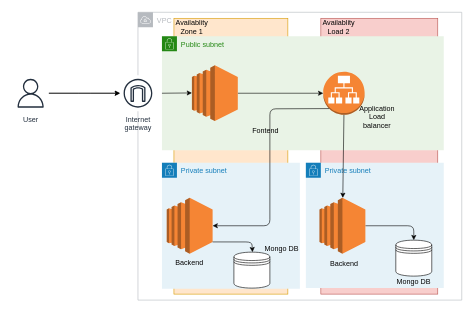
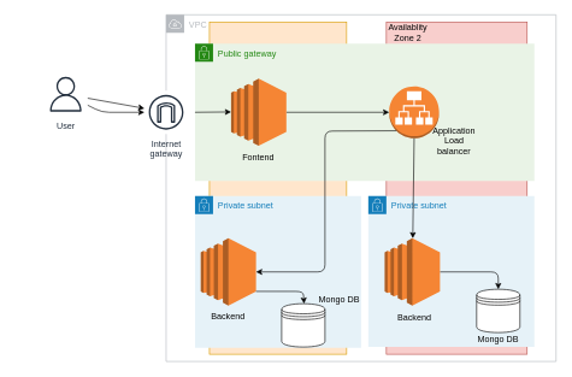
  <mxCell id="0" />
  <mxCell id="1" parent="0" />
  <mxCell id="2" value="" style="rounded=0;whiteSpace=wrap;html=1;fillColor=#f8cecc;strokeColor=#b85450;" parent="1" vertex="1"><mxGeometry x="534" y="30" width="195" height="460" as="geometry" /></mxCell>
  <mxCell id="3" value="" style="whiteSpace=wrap;html=1;fillColor=#ffe6cc;strokeColor=#d79b00;" parent="1" vertex="1"><mxGeometry x="289" y="30" width="190" height="460" as="geometry" /></mxCell>
  <mxCell id="4" value="VPC" style="sketch=0;outlineConnect=0;gradientColor=none;html=1;whiteSpace=wrap;fontSize=12;fontStyle=0;shape=mxgraph.aws4.group;grIcon=mxgraph.aws4.group_vpc;strokeColor=#B6BABF;fillColor=none;verticalAlign=top;align=left;spacingLeft=30;fontColor=#B6BABF;dashed=0;" parent="1" vertex="1"><mxGeometry x="229" y="20" width="540" height="480" as="geometry" /></mxCell>
- <mxCell id="5" value="Public subnet" style="points=[[0,0],[0.25,0],[0.5,0],[0.75,0],[1,0],[1,0.25],[1,0.5],[1,0.75],[1,1],[0.75,1],[0.5,1],[0.25,1],[0,1],[0,0.75],[0,0.5],[0,0.25]];outlineConnect=0;gradientColor=none;html=1;whiteSpace=wrap;fontSize=12;fontStyle=0;container=1;pointerEvents=0;collapsible=0;recursiveResize=0;shape=mxgraph.aws4.group;grIcon=mxgraph.aws4.group_security_group;grStroke=0;strokeColor=#248814;fillColor=#E9F3E6;verticalAlign=top;align=left;spacingLeft=30;fontColor=#248814;dashed=0;" parent="1" vertex="1"><mxGeometry x="269" y="60" width="470" height="190" as="geometry" /></mxCell>
+ <mxCell id="5" value="Public gateway" style="points=[[0,0],[0.25,0],[0.5,0],[0.75,0],[1,0],[1,0.25],[1,0.5],[1,0.75],[1,1],[0.75,1],[0.5,1],[0.25,1],[0,1],[0,0.75],[0,0.5],[0,0.25]];outlineConnect=0;gradientColor=none;html=1;whiteSpace=wrap;fontSize=12;fontStyle=0;container=1;pointerEvents=0;collapsible=0;recursiveResize=0;shape=mxgraph.aws4.group;grIcon=mxgraph.aws4.group_security_group;grStroke=0;strokeColor=#248814;fillColor=#E9F3E6;verticalAlign=top;align=left;spacingLeft=30;fontColor=#248814;dashed=0;" parent="1" vertex="1"><mxGeometry x="269" y="60" width="470" height="190" as="geometry" /></mxCell>
  <mxCell id="6" style="edgeStyle=none;html=1;exitX=1;exitY=0.5;exitDx=0;exitDy=0;exitPerimeter=0;strokeColor=#000000;" parent="5" source="7" target="8" edge="1"><mxGeometry relative="1" as="geometry" /></mxCell>
  <mxCell id="7" value="" style="outlineConnect=0;dashed=0;verticalLabelPosition=bottom;verticalAlign=top;align=center;html=1;shape=mxgraph.aws3.ec2;fillColor=#F58534;gradientColor=none;" parent="5" vertex="1"><mxGeometry x="50" y="48.5" width="76.5" height="93" as="geometry" /></mxCell>
  <mxCell id="8" value="" style="outlineConnect=0;dashed=0;verticalLabelPosition=bottom;verticalAlign=top;align=center;html=1;shape=mxgraph.aws3.application_load_balancer;fillColor=#F58534;gradientColor=none;" parent="5" vertex="1"><mxGeometry x="269" y="59" width="69" height="72" as="geometry" /></mxCell>
- <mxCell id="9" value="&lt;font color=&quot;#050505&quot;&gt;Fontend&lt;/font&gt;" style="text;html=1;strokeColor=none;fillColor=none;align=center;verticalAlign=middle;whiteSpace=wrap;rounded=0;" parent="5" vertex="1"><mxGeometry x="143.25" y="141.5" width="60" height="30" as="geometry" /></mxCell>
+ <mxCell id="9" value="&lt;font color=&quot;#050505&quot;&gt;Fontend&lt;/font&gt;" style="text;html=1;strokeColor=none;fillColor=none;align=center;verticalAlign=middle;whiteSpace=wrap;rounded=0;" parent="5" vertex="1"><mxGeometry x="58.25" y="141.5" width="60" height="30" as="geometry" /></mxCell>
  <mxCell id="10" value="Private subnet" style="points=[[0,0],[0.25,0],[0.5,0],[0.75,0],[1,0],[1,0.25],[1,0.5],[1,0.75],[1,1],[0.75,1],[0.5,1],[0.25,1],[0,1],[0,0.75],[0,0.5],[0,0.25]];outlineConnect=0;gradientColor=none;html=1;whiteSpace=wrap;fontSize=12;fontStyle=0;container=1;pointerEvents=0;collapsible=0;recursiveResize=0;shape=mxgraph.aws4.group;grIcon=mxgraph.aws4.group_security_group;grStroke=0;strokeColor=#147EBA;fillColor=#E6F2F8;verticalAlign=top;align=left;spacingLeft=30;fontColor=#147EBA;dashed=0;" parent="1" vertex="1"><mxGeometry x="269" y="271" width="230" height="210" as="geometry" /></mxCell>
  <mxCell id="11" value="" style="outlineConnect=0;dashed=0;verticalLabelPosition=bottom;verticalAlign=top;align=center;html=1;shape=mxgraph.aws3.ec2;fillColor=#F58534;gradientColor=none;" parent="10" vertex="1"><mxGeometry x="8" y="58.5" width="76.5" height="93" as="geometry" /></mxCell>
  <mxCell id="12" value="&lt;font color=&quot;#050505&quot;&gt;Backend&lt;/font&gt;" style="text;html=1;strokeColor=none;fillColor=none;align=center;verticalAlign=middle;whiteSpace=wrap;rounded=0;" parent="10" vertex="1"><mxGeometry x="16.25" y="152" width="60" height="30" as="geometry" /></mxCell>
  <mxCell id="13" value="Private subnet" style="points=[[0,0],[0.25,0],[0.5,0],[0.75,0],[1,0],[1,0.25],[1,0.5],[1,0.75],[1,1],[0.75,1],[0.5,1],[0.25,1],[0,1],[0,0.75],[0,0.5],[0,0.25]];outlineConnect=0;gradientColor=none;html=1;whiteSpace=wrap;fontSize=12;fontStyle=0;container=1;pointerEvents=0;collapsible=0;recursiveResize=0;shape=mxgraph.aws4.group;grIcon=mxgraph.aws4.group_security_group;grStroke=0;strokeColor=#147EBA;fillColor=#E6F2F8;verticalAlign=top;align=left;spacingLeft=30;fontColor=#147EBA;dashed=0;" parent="1" vertex="1"><mxGeometry x="509" y="271" width="230" height="209" as="geometry" /></mxCell>
  <mxCell id="14" value="&lt;font color=&quot;#050505&quot;&gt;Backend&lt;/font&gt;" style="text;html=1;strokeColor=none;fillColor=none;align=center;verticalAlign=middle;whiteSpace=wrap;rounded=0;" parent="13" vertex="1"><mxGeometry x="33.5" y="154" width="60" height="30" as="geometry" /></mxCell>
  <mxCell id="15" value="" style="shape=datastore;whiteSpace=wrap;html=1;labelBackgroundColor=#FFFF66;fontColor=#050505;" parent="13" vertex="1"><mxGeometry x="150" y="129" width="60" height="60" as="geometry" /></mxCell>
  <mxCell id="16" value="&lt;font color=&quot;#050505&quot;&gt;Mongo DB&lt;/font&gt;" style="text;html=1;strokeColor=none;fillColor=none;align=center;verticalAlign=middle;whiteSpace=wrap;rounded=0;" parent="13" vertex="1"><mxGeometry x="150" y="184" width="60" height="30" as="geometry" /></mxCell>
  <mxCell id="17" value="Internet&#10;gateway" style="sketch=0;outlineConnect=0;fontColor=#232F3E;gradientColor=none;strokeColor=#232F3E;fillColor=#ffffff;dashed=0;verticalLabelPosition=bottom;verticalAlign=top;align=center;html=1;fontSize=12;fontStyle=0;aspect=fixed;shape=mxgraph.aws4.resourceIcon;resIcon=mxgraph.aws4.internet_gateway;" parent="1" vertex="1"><mxGeometry x="199" y="125" width="60" height="60" as="geometry" /></mxCell>
  <mxCell id="18" value="" style="edgeStyle=none;html=1;" parent="1" source="20" target="17" edge="1"><mxGeometry relative="1" as="geometry" /></mxCell>
  <mxCell id="19" style="edgeStyle=none;html=1;strokeColor=#000000;" edge="1" parent="1" source="20" target="17"><mxGeometry relative="1" as="geometry"><mxPoint x="190" y="157" as="targetPoint" /><Array as="points"><mxPoint x="140" y="155" /></Array></mxGeometry></mxCell>
- <mxCell id="20" value="User" style="sketch=0;outlineConnect=0;fontColor=#232F3E;gradientColor=none;strokeColor=#232F3E;fillColor=#ffffff;dashed=0;verticalLabelPosition=bottom;verticalAlign=top;align=center;html=1;fontSize=12;fontStyle=0;aspect=fixed;shape=mxgraph.aws4.resourceIcon;resIcon=mxgraph.aws4.user;" parent="1" vertex="1"><mxGeometry x="20" y="125" width="60" height="60" as="geometry" /></mxCell>
+ <mxCell id="20" value="User" style="sketch=0;outlineConnect=0;fontColor=#232F3E;gradientColor=none;strokeColor=#232F3E;fillColor=#ffffff;dashed=0;verticalLabelPosition=bottom;verticalAlign=top;align=center;html=1;fontSize=12;fontStyle=0;aspect=fixed;shape=mxgraph.aws4.resourceIcon;resIcon=mxgraph.aws4.user;" parent="1" vertex="1"><mxGeometry x="60" y="100" width="60" height="60" as="geometry" /></mxCell>
  <mxCell id="21" style="edgeStyle=none;html=1;exitX=1;exitY=0.5;exitDx=0;exitDy=0;exitPerimeter=0;entryX=0.5;entryY=0;entryDx=0;entryDy=0;strokeColor=#050505;fontColor=#050505;" parent="1" source="22" target="15" edge="1"><mxGeometry relative="1" as="geometry"><Array as="points"><mxPoint x="689" y="376" /></Array></mxGeometry></mxCell>
  <mxCell id="22" value="" style="outlineConnect=0;dashed=0;verticalLabelPosition=bottom;verticalAlign=top;align=center;html=1;shape=mxgraph.aws3.ec2;fillColor=#F58534;gradientColor=none;" parent="1" vertex="1"><mxGeometry x="531.75" y="329.5" width="76.5" height="93" as="geometry" /></mxCell>
  <mxCell id="23" style="edgeStyle=none;html=1;exitX=0.145;exitY=0.855;exitDx=0;exitDy=0;exitPerimeter=0;strokeColor=#000000;" parent="1" source="8" target="11" edge="1"><mxGeometry relative="1" as="geometry"><Array as="points"><mxPoint x="449" y="181" /><mxPoint x="449" y="376" /></Array></mxGeometry></mxCell>
  <mxCell id="24" style="edgeStyle=none;html=1;exitX=0.5;exitY=1;exitDx=0;exitDy=0;exitPerimeter=0;strokeColor=#000000;" parent="1" source="8" target="22" edge="1"><mxGeometry relative="1" as="geometry" /></mxCell>
  <mxCell id="25" value="" style="edgeStyle=none;html=1;" parent="1" edge="1"><mxGeometry relative="1" as="geometry"><mxPoint x="269" y="155" as="sourcePoint" /><mxPoint x="319" y="154.5" as="targetPoint" /><Array as="points"><mxPoint x="269" y="154.5" /></Array></mxGeometry></mxCell>
- <mxCell id="26" value="&lt;font color=&quot;#050505&quot;&gt;Availablity Zone 1&lt;/font&gt;" style="text;html=1;strokeColor=none;fillColor=none;align=center;verticalAlign=middle;whiteSpace=wrap;rounded=0;" parent="1" vertex="1"><mxGeometry x="289" y="30" width="60" height="30" as="geometry" /></mxCell>
- <mxCell id="27" value="&lt;font color=&quot;#050505&quot;&gt;Availablity Load 2&lt;/font&gt;" style="text;html=1;strokeColor=none;fillColor=none;align=center;verticalAlign=middle;whiteSpace=wrap;rounded=0;" parent="1" vertex="1"><mxGeometry x="534" y="30" width="60" height="30" as="geometry" /></mxCell>
+ <mxCell id="27" value="&lt;font color=&quot;#050505&quot;&gt;Availablity Zone 2&lt;/font&gt;" style="text;html=1;strokeColor=none;fillColor=none;align=center;verticalAlign=middle;whiteSpace=wrap;rounded=0;" parent="1" vertex="1"><mxGeometry x="534" y="30" width="60" height="30" as="geometry" /></mxCell>
  <mxCell id="28" value="&lt;font color=&quot;#050505&quot;&gt;Application Load balancer&lt;br&gt;&lt;br&gt;&lt;/font&gt;" style="text;html=1;strokeColor=none;fillColor=none;align=center;verticalAlign=middle;whiteSpace=wrap;rounded=0;" parent="1" vertex="1"><mxGeometry x="598" y="187" width="60" height="30" as="geometry" /></mxCell>
  <mxCell id="29" style="edgeStyle=none;html=1;exitX=1;exitY=0.79;exitDx=0;exitDy=0;exitPerimeter=0;entryX=0.5;entryY=0;entryDx=0;entryDy=0;fontColor=#050505;strokeColor=#050505;" parent="1" source="11" edge="1"><mxGeometry relative="1" as="geometry"><mxPoint x="420" y="420" as="targetPoint" /><Array as="points"><mxPoint x="419" y="403" /></Array></mxGeometry></mxCell>
  <mxCell id="30" value="" style="shape=datastore;whiteSpace=wrap;html=1;labelBackgroundColor=#FFFF66;fontColor=#050505;" parent="1" vertex="1"><mxGeometry x="389" y="420" width="60" height="60" as="geometry" /></mxCell>
  <mxCell id="31" value="&lt;font color=&quot;#050505&quot;&gt;Mongo DB&lt;/font&gt;" style="text;html=1;strokeColor=none;fillColor=none;align=center;verticalAlign=middle;whiteSpace=wrap;rounded=0;" parent="1" vertex="1"><mxGeometry x="439" y="400" width="60" height="30" as="geometry" /></mxCell>
